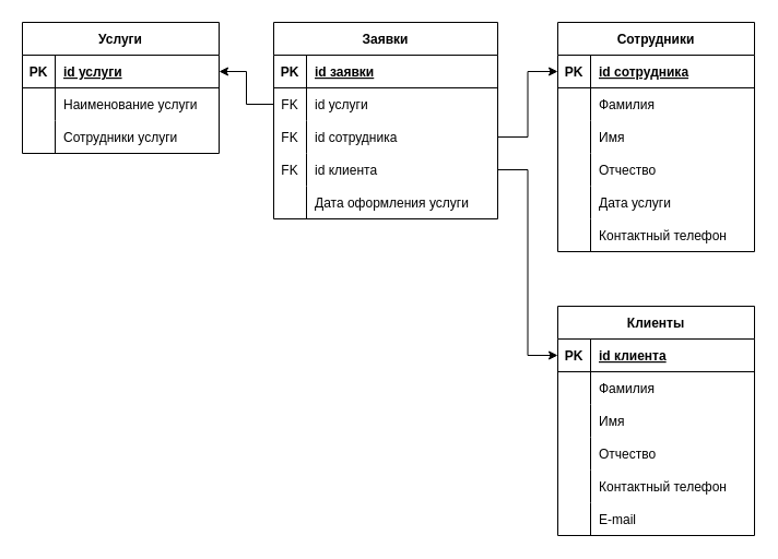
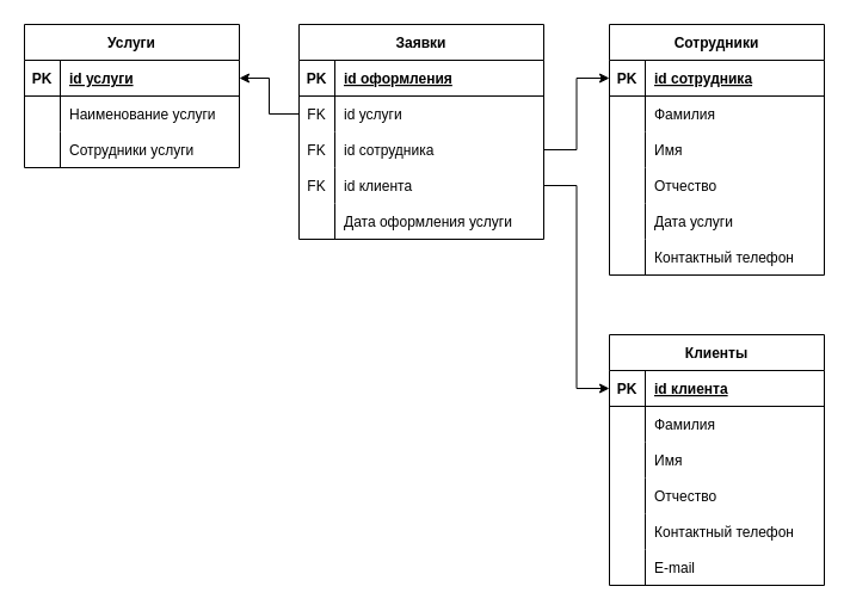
  <mxCell id="0" />
  <mxCell id="1" parent="0" />
  <mxCell id="2" value="Клиенты" style="shape=table;startSize=30;container=1;collapsible=1;childLayout=tableLayout;fixedRows=1;rowLines=0;fontStyle=1;align=center;resizeLast=1;" parent="1" vertex="1"><mxGeometry x="510" y="280" width="180" height="210" as="geometry" /></mxCell>
  <mxCell id="3" value="" style="shape=tableRow;horizontal=0;startSize=0;swimlaneHead=0;swimlaneBody=0;fillColor=none;collapsible=0;dropTarget=0;points=[[0,0.5],[1,0.5]];portConstraint=eastwest;top=0;left=0;right=0;bottom=1;" parent="2" vertex="1"><mxGeometry y="30" width="180" height="30" as="geometry" /></mxCell>
  <mxCell id="4" value="PK" style="shape=partialRectangle;connectable=0;fillColor=none;top=0;left=0;bottom=0;right=0;fontStyle=1;overflow=hidden;" parent="3" vertex="1"><mxGeometry width="30" height="30" as="geometry"><mxRectangle width="30" height="30" as="alternateBounds" /></mxGeometry></mxCell>
  <mxCell id="5" value="id клиента" style="shape=partialRectangle;connectable=0;fillColor=none;top=0;left=0;bottom=0;right=0;align=left;spacingLeft=6;fontStyle=5;overflow=hidden;" parent="3" vertex="1"><mxGeometry x="30" width="150" height="30" as="geometry"><mxRectangle width="150" height="30" as="alternateBounds" /></mxGeometry></mxCell>
  <mxCell id="6" value="" style="shape=tableRow;horizontal=0;startSize=0;swimlaneHead=0;swimlaneBody=0;fillColor=none;collapsible=0;dropTarget=0;points=[[0,0.5],[1,0.5]];portConstraint=eastwest;top=0;left=0;right=0;bottom=0;" parent="2" vertex="1"><mxGeometry y="60" width="180" height="30" as="geometry" /></mxCell>
  <mxCell id="7" value="" style="shape=partialRectangle;connectable=0;fillColor=none;top=0;left=0;bottom=0;right=0;editable=1;overflow=hidden;" parent="6" vertex="1"><mxGeometry width="30" height="30" as="geometry"><mxRectangle width="30" height="30" as="alternateBounds" /></mxGeometry></mxCell>
  <mxCell id="8" value="Фамилия" style="shape=partialRectangle;connectable=0;fillColor=none;top=0;left=0;bottom=0;right=0;align=left;spacingLeft=6;overflow=hidden;" parent="6" vertex="1"><mxGeometry x="30" width="150" height="30" as="geometry"><mxRectangle width="150" height="30" as="alternateBounds" /></mxGeometry></mxCell>
  <mxCell id="9" value="" style="shape=tableRow;horizontal=0;startSize=0;swimlaneHead=0;swimlaneBody=0;fillColor=none;collapsible=0;dropTarget=0;points=[[0,0.5],[1,0.5]];portConstraint=eastwest;top=0;left=0;right=0;bottom=0;" parent="2" vertex="1"><mxGeometry y="90" width="180" height="30" as="geometry" /></mxCell>
  <mxCell id="10" value="" style="shape=partialRectangle;connectable=0;fillColor=none;top=0;left=0;bottom=0;right=0;editable=1;overflow=hidden;" parent="9" vertex="1"><mxGeometry width="30" height="30" as="geometry"><mxRectangle width="30" height="30" as="alternateBounds" /></mxGeometry></mxCell>
  <mxCell id="11" value="Имя " style="shape=partialRectangle;connectable=0;fillColor=none;top=0;left=0;bottom=0;right=0;align=left;spacingLeft=6;overflow=hidden;" parent="9" vertex="1"><mxGeometry x="30" width="150" height="30" as="geometry"><mxRectangle width="150" height="30" as="alternateBounds" /></mxGeometry></mxCell>
  <mxCell id="12" value="" style="shape=tableRow;horizontal=0;startSize=0;swimlaneHead=0;swimlaneBody=0;fillColor=none;collapsible=0;dropTarget=0;points=[[0,0.5],[1,0.5]];portConstraint=eastwest;top=0;left=0;right=0;bottom=0;" parent="2" vertex="1"><mxGeometry y="120" width="180" height="30" as="geometry" /></mxCell>
  <mxCell id="13" value="" style="shape=partialRectangle;connectable=0;fillColor=none;top=0;left=0;bottom=0;right=0;editable=1;overflow=hidden;" parent="12" vertex="1"><mxGeometry width="30" height="30" as="geometry"><mxRectangle width="30" height="30" as="alternateBounds" /></mxGeometry></mxCell>
  <mxCell id="14" value="Отчество" style="shape=partialRectangle;connectable=0;fillColor=none;top=0;left=0;bottom=0;right=0;align=left;spacingLeft=6;overflow=hidden;" parent="12" vertex="1"><mxGeometry x="30" width="150" height="30" as="geometry"><mxRectangle width="150" height="30" as="alternateBounds" /></mxGeometry></mxCell>
  <mxCell id="15" value="" style="shape=tableRow;horizontal=0;startSize=0;swimlaneHead=0;swimlaneBody=0;fillColor=none;collapsible=0;dropTarget=0;points=[[0,0.5],[1,0.5]];portConstraint=eastwest;top=0;left=0;right=0;bottom=0;" vertex="1" parent="2"><mxGeometry y="150" width="180" height="30" as="geometry" /></mxCell>
  <mxCell id="16" value="" style="shape=partialRectangle;connectable=0;fillColor=none;top=0;left=0;bottom=0;right=0;editable=1;overflow=hidden;" vertex="1" parent="15"><mxGeometry width="30" height="30" as="geometry"><mxRectangle width="30" height="30" as="alternateBounds" /></mxGeometry></mxCell>
  <mxCell id="17" value="Контактный телефон" style="shape=partialRectangle;connectable=0;fillColor=none;top=0;left=0;bottom=0;right=0;align=left;spacingLeft=6;overflow=hidden;" vertex="1" parent="15"><mxGeometry x="30" width="150" height="30" as="geometry"><mxRectangle width="150" height="30" as="alternateBounds" /></mxGeometry></mxCell>
  <mxCell id="18" value="" style="shape=tableRow;horizontal=0;startSize=0;swimlaneHead=0;swimlaneBody=0;fillColor=none;collapsible=0;dropTarget=0;points=[[0,0.5],[1,0.5]];portConstraint=eastwest;top=0;left=0;right=0;bottom=0;" vertex="1" parent="2"><mxGeometry y="180" width="180" height="30" as="geometry" /></mxCell>
  <mxCell id="19" value="" style="shape=partialRectangle;connectable=0;fillColor=none;top=0;left=0;bottom=0;right=0;editable=1;overflow=hidden;" vertex="1" parent="18"><mxGeometry width="30" height="30" as="geometry"><mxRectangle width="30" height="30" as="alternateBounds" /></mxGeometry></mxCell>
  <mxCell id="20" value="E-mail" style="shape=partialRectangle;connectable=0;fillColor=none;top=0;left=0;bottom=0;right=0;align=left;spacingLeft=6;overflow=hidden;" vertex="1" parent="18"><mxGeometry x="30" width="150" height="30" as="geometry"><mxRectangle width="150" height="30" as="alternateBounds" /></mxGeometry></mxCell>
  <mxCell id="21" value="Услуги" style="shape=table;startSize=30;container=1;collapsible=1;childLayout=tableLayout;fixedRows=1;rowLines=0;fontStyle=1;align=center;resizeLast=1;" vertex="1" parent="1"><mxGeometry x="20" y="20" width="180" height="120" as="geometry" /></mxCell>
  <mxCell id="22" value="" style="shape=tableRow;horizontal=0;startSize=0;swimlaneHead=0;swimlaneBody=0;fillColor=none;collapsible=0;dropTarget=0;points=[[0,0.5],[1,0.5]];portConstraint=eastwest;top=0;left=0;right=0;bottom=1;" vertex="1" parent="21"><mxGeometry y="30" width="180" height="30" as="geometry" /></mxCell>
  <mxCell id="23" value="PK" style="shape=partialRectangle;connectable=0;fillColor=none;top=0;left=0;bottom=0;right=0;fontStyle=1;overflow=hidden;" vertex="1" parent="22"><mxGeometry width="30" height="30" as="geometry"><mxRectangle width="30" height="30" as="alternateBounds" /></mxGeometry></mxCell>
  <mxCell id="24" value="id услуги" style="shape=partialRectangle;connectable=0;fillColor=none;top=0;left=0;bottom=0;right=0;align=left;spacingLeft=6;fontStyle=5;overflow=hidden;" vertex="1" parent="22"><mxGeometry x="30" width="150" height="30" as="geometry"><mxRectangle width="150" height="30" as="alternateBounds" /></mxGeometry></mxCell>
  <mxCell id="25" value="" style="shape=tableRow;horizontal=0;startSize=0;swimlaneHead=0;swimlaneBody=0;fillColor=none;collapsible=0;dropTarget=0;points=[[0,0.5],[1,0.5]];portConstraint=eastwest;top=0;left=0;right=0;bottom=0;" vertex="1" parent="21"><mxGeometry y="60" width="180" height="30" as="geometry" /></mxCell>
  <mxCell id="26" value="" style="shape=partialRectangle;connectable=0;fillColor=none;top=0;left=0;bottom=0;right=0;editable=1;overflow=hidden;" vertex="1" parent="25"><mxGeometry width="30" height="30" as="geometry"><mxRectangle width="30" height="30" as="alternateBounds" /></mxGeometry></mxCell>
  <mxCell id="27" value="Наименование услуги" style="shape=partialRectangle;connectable=0;fillColor=none;top=0;left=0;bottom=0;right=0;align=left;spacingLeft=6;overflow=hidden;" vertex="1" parent="25"><mxGeometry x="30" width="150" height="30" as="geometry"><mxRectangle width="150" height="30" as="alternateBounds" /></mxGeometry></mxCell>
  <mxCell id="28" value="" style="shape=tableRow;horizontal=0;startSize=0;swimlaneHead=0;swimlaneBody=0;fillColor=none;collapsible=0;dropTarget=0;points=[[0,0.5],[1,0.5]];portConstraint=eastwest;top=0;left=0;right=0;bottom=0;" vertex="1" parent="21"><mxGeometry y="90" width="180" height="30" as="geometry" /></mxCell>
  <mxCell id="29" value="" style="shape=partialRectangle;connectable=0;fillColor=none;top=0;left=0;bottom=0;right=0;editable=1;overflow=hidden;" vertex="1" parent="28"><mxGeometry width="30" height="30" as="geometry"><mxRectangle width="30" height="30" as="alternateBounds" /></mxGeometry></mxCell>
  <mxCell id="30" value="Сотрудники услуги" style="shape=partialRectangle;connectable=0;fillColor=none;top=0;left=0;bottom=0;right=0;align=left;spacingLeft=6;overflow=hidden;" vertex="1" parent="28"><mxGeometry x="30" width="150" height="30" as="geometry"><mxRectangle width="150" height="30" as="alternateBounds" /></mxGeometry></mxCell>
  <mxCell id="31" value="Заявки" style="shape=table;startSize=30;container=1;collapsible=1;childLayout=tableLayout;fixedRows=1;rowLines=0;fontStyle=1;align=center;resizeLast=1;" vertex="1" parent="1"><mxGeometry x="250" y="20" width="205" height="180" as="geometry" /></mxCell>
  <mxCell id="32" value="" style="shape=tableRow;horizontal=0;startSize=0;swimlaneHead=0;swimlaneBody=0;fillColor=none;collapsible=0;dropTarget=0;points=[[0,0.5],[1,0.5]];portConstraint=eastwest;top=0;left=0;right=0;bottom=1;" vertex="1" parent="31"><mxGeometry y="30" width="205" height="30" as="geometry" /></mxCell>
  <mxCell id="33" value="PK" style="shape=partialRectangle;connectable=0;fillColor=none;top=0;left=0;bottom=0;right=0;fontStyle=1;overflow=hidden;" vertex="1" parent="32"><mxGeometry width="30" height="30" as="geometry"><mxRectangle width="30" height="30" as="alternateBounds" /></mxGeometry></mxCell>
- <mxCell id="34" value="id заявки" style="shape=partialRectangle;connectable=0;fillColor=none;top=0;left=0;bottom=0;right=0;align=left;spacingLeft=6;fontStyle=5;overflow=hidden;" vertex="1" parent="32"><mxGeometry x="30" width="175" height="30" as="geometry"><mxRectangle width="175" height="30" as="alternateBounds" /></mxGeometry></mxCell>
+ <mxCell id="34" value="id оформления" style="shape=partialRectangle;connectable=0;fillColor=none;top=0;left=0;bottom=0;right=0;align=left;spacingLeft=6;fontStyle=5;overflow=hidden;" vertex="1" parent="32"><mxGeometry x="30" width="175" height="30" as="geometry"><mxRectangle width="175" height="30" as="alternateBounds" /></mxGeometry></mxCell>
  <mxCell id="35" value="" style="shape=tableRow;horizontal=0;startSize=0;swimlaneHead=0;swimlaneBody=0;fillColor=none;collapsible=0;dropTarget=0;points=[[0,0.5],[1,0.5]];portConstraint=eastwest;top=0;left=0;right=0;bottom=0;swimlaneLine=1;" vertex="1" parent="31"><mxGeometry y="60" width="205" height="30" as="geometry" /></mxCell>
  <mxCell id="36" value="FK" style="shape=partialRectangle;connectable=0;fillColor=none;top=0;left=0;bottom=0;right=0;editable=1;overflow=hidden;" vertex="1" parent="35"><mxGeometry width="30" height="30" as="geometry"><mxRectangle width="30" height="30" as="alternateBounds" /></mxGeometry></mxCell>
  <mxCell id="37" value="id услуги" style="shape=partialRectangle;connectable=0;fillColor=none;top=0;left=0;bottom=0;right=0;align=left;spacingLeft=6;overflow=hidden;" vertex="1" parent="35"><mxGeometry x="30" width="175" height="30" as="geometry"><mxRectangle width="175" height="30" as="alternateBounds" /></mxGeometry></mxCell>
  <mxCell id="38" value="" style="shape=tableRow;horizontal=0;startSize=0;swimlaneHead=0;swimlaneBody=0;fillColor=none;collapsible=0;dropTarget=0;points=[[0,0.5],[1,0.5]];portConstraint=eastwest;top=0;left=0;right=0;bottom=0;" vertex="1" parent="31"><mxGeometry y="90" width="205" height="30" as="geometry" /></mxCell>
  <mxCell id="39" value="FK" style="shape=partialRectangle;connectable=0;fillColor=none;top=0;left=0;bottom=0;right=0;editable=1;overflow=hidden;" vertex="1" parent="38"><mxGeometry width="30" height="30" as="geometry"><mxRectangle width="30" height="30" as="alternateBounds" /></mxGeometry></mxCell>
  <mxCell id="40" value="id сотрудника" style="shape=partialRectangle;connectable=0;fillColor=none;top=0;left=0;bottom=0;right=0;align=left;spacingLeft=6;overflow=hidden;" vertex="1" parent="38"><mxGeometry x="30" width="175" height="30" as="geometry"><mxRectangle width="175" height="30" as="alternateBounds" /></mxGeometry></mxCell>
  <mxCell id="41" value="" style="shape=tableRow;horizontal=0;startSize=0;swimlaneHead=0;swimlaneBody=0;fillColor=none;collapsible=0;dropTarget=0;points=[[0,0.5],[1,0.5]];portConstraint=eastwest;top=0;left=0;right=0;bottom=0;" vertex="1" parent="31"><mxGeometry y="120" width="205" height="30" as="geometry" /></mxCell>
  <mxCell id="42" value="FK" style="shape=partialRectangle;connectable=0;fillColor=none;top=0;left=0;bottom=0;right=0;editable=1;overflow=hidden;" vertex="1" parent="41"><mxGeometry width="30" height="30" as="geometry"><mxRectangle width="30" height="30" as="alternateBounds" /></mxGeometry></mxCell>
  <mxCell id="43" value="id клиента" style="shape=partialRectangle;connectable=0;fillColor=none;top=0;left=0;bottom=0;right=0;align=left;spacingLeft=6;overflow=hidden;" vertex="1" parent="41"><mxGeometry x="30" width="175" height="30" as="geometry"><mxRectangle width="175" height="30" as="alternateBounds" /></mxGeometry></mxCell>
  <mxCell id="44" value="" style="shape=tableRow;horizontal=0;startSize=0;swimlaneHead=0;swimlaneBody=0;fillColor=none;collapsible=0;dropTarget=0;points=[[0,0.5],[1,0.5]];portConstraint=eastwest;top=0;left=0;right=0;bottom=0;" vertex="1" parent="31"><mxGeometry y="150" width="205" height="30" as="geometry" /></mxCell>
  <mxCell id="45" value="" style="shape=partialRectangle;connectable=0;fillColor=none;top=0;left=0;bottom=0;right=0;editable=1;overflow=hidden;" vertex="1" parent="44"><mxGeometry width="30" height="30" as="geometry"><mxRectangle width="30" height="30" as="alternateBounds" /></mxGeometry></mxCell>
  <mxCell id="46" value="Дата оформления услуги" style="shape=partialRectangle;connectable=0;fillColor=none;top=0;left=0;bottom=0;right=0;align=left;spacingLeft=6;overflow=hidden;" vertex="1" parent="44"><mxGeometry x="30" width="175" height="30" as="geometry"><mxRectangle width="175" height="30" as="alternateBounds" /></mxGeometry></mxCell>
  <mxCell id="47" value="Сотрудники" style="shape=table;startSize=30;container=1;collapsible=1;childLayout=tableLayout;fixedRows=1;rowLines=0;fontStyle=1;align=center;resizeLast=1;" vertex="1" parent="1"><mxGeometry x="510" y="20" width="180" height="210" as="geometry" /></mxCell>
  <mxCell id="48" value="" style="shape=tableRow;horizontal=0;startSize=0;swimlaneHead=0;swimlaneBody=0;fillColor=none;collapsible=0;dropTarget=0;points=[[0,0.5],[1,0.5]];portConstraint=eastwest;top=0;left=0;right=0;bottom=1;" vertex="1" parent="47"><mxGeometry y="30" width="180" height="30" as="geometry" /></mxCell>
  <mxCell id="49" value="PK" style="shape=partialRectangle;connectable=0;fillColor=none;top=0;left=0;bottom=0;right=0;fontStyle=1;overflow=hidden;" vertex="1" parent="48"><mxGeometry width="30" height="30" as="geometry"><mxRectangle width="30" height="30" as="alternateBounds" /></mxGeometry></mxCell>
  <mxCell id="50" value="id сотрудника" style="shape=partialRectangle;connectable=0;fillColor=none;top=0;left=0;bottom=0;right=0;align=left;spacingLeft=6;fontStyle=5;overflow=hidden;" vertex="1" parent="48"><mxGeometry x="30" width="150" height="30" as="geometry"><mxRectangle width="150" height="30" as="alternateBounds" /></mxGeometry></mxCell>
  <mxCell id="51" value="" style="shape=tableRow;horizontal=0;startSize=0;swimlaneHead=0;swimlaneBody=0;fillColor=none;collapsible=0;dropTarget=0;points=[[0,0.5],[1,0.5]];portConstraint=eastwest;top=0;left=0;right=0;bottom=0;" vertex="1" parent="47"><mxGeometry y="60" width="180" height="30" as="geometry" /></mxCell>
  <mxCell id="52" value="" style="shape=partialRectangle;connectable=0;fillColor=none;top=0;left=0;bottom=0;right=0;editable=1;overflow=hidden;" vertex="1" parent="51"><mxGeometry width="30" height="30" as="geometry"><mxRectangle width="30" height="30" as="alternateBounds" /></mxGeometry></mxCell>
  <mxCell id="53" value="Фамилия" style="shape=partialRectangle;connectable=0;fillColor=none;top=0;left=0;bottom=0;right=0;align=left;spacingLeft=6;overflow=hidden;" vertex="1" parent="51"><mxGeometry x="30" width="150" height="30" as="geometry"><mxRectangle width="150" height="30" as="alternateBounds" /></mxGeometry></mxCell>
  <mxCell id="54" value="" style="shape=tableRow;horizontal=0;startSize=0;swimlaneHead=0;swimlaneBody=0;fillColor=none;collapsible=0;dropTarget=0;points=[[0,0.5],[1,0.5]];portConstraint=eastwest;top=0;left=0;right=0;bottom=0;" vertex="1" parent="47"><mxGeometry y="90" width="180" height="30" as="geometry" /></mxCell>
  <mxCell id="55" value="" style="shape=partialRectangle;connectable=0;fillColor=none;top=0;left=0;bottom=0;right=0;editable=1;overflow=hidden;" vertex="1" parent="54"><mxGeometry width="30" height="30" as="geometry"><mxRectangle width="30" height="30" as="alternateBounds" /></mxGeometry></mxCell>
  <mxCell id="56" value="Имя " style="shape=partialRectangle;connectable=0;fillColor=none;top=0;left=0;bottom=0;right=0;align=left;spacingLeft=6;overflow=hidden;" vertex="1" parent="54"><mxGeometry x="30" width="150" height="30" as="geometry"><mxRectangle width="150" height="30" as="alternateBounds" /></mxGeometry></mxCell>
  <mxCell id="57" value="" style="shape=tableRow;horizontal=0;startSize=0;swimlaneHead=0;swimlaneBody=0;fillColor=none;collapsible=0;dropTarget=0;points=[[0,0.5],[1,0.5]];portConstraint=eastwest;top=0;left=0;right=0;bottom=0;" vertex="1" parent="47"><mxGeometry y="120" width="180" height="30" as="geometry" /></mxCell>
  <mxCell id="58" value="" style="shape=partialRectangle;connectable=0;fillColor=none;top=0;left=0;bottom=0;right=0;editable=1;overflow=hidden;" vertex="1" parent="57"><mxGeometry width="30" height="30" as="geometry"><mxRectangle width="30" height="30" as="alternateBounds" /></mxGeometry></mxCell>
  <mxCell id="59" value="Отчество" style="shape=partialRectangle;connectable=0;fillColor=none;top=0;left=0;bottom=0;right=0;align=left;spacingLeft=6;overflow=hidden;" vertex="1" parent="57"><mxGeometry x="30" width="150" height="30" as="geometry"><mxRectangle width="150" height="30" as="alternateBounds" /></mxGeometry></mxCell>
  <mxCell id="60" value="" style="shape=tableRow;horizontal=0;startSize=0;swimlaneHead=0;swimlaneBody=0;fillColor=none;collapsible=0;dropTarget=0;points=[[0,0.5],[1,0.5]];portConstraint=eastwest;top=0;left=0;right=0;bottom=0;" vertex="1" parent="47"><mxGeometry y="150" width="180" height="30" as="geometry" /></mxCell>
  <mxCell id="61" value="" style="shape=partialRectangle;connectable=0;fillColor=none;top=0;left=0;bottom=0;right=0;editable=1;overflow=hidden;" vertex="1" parent="60"><mxGeometry width="30" height="30" as="geometry"><mxRectangle width="30" height="30" as="alternateBounds" /></mxGeometry></mxCell>
  <mxCell id="62" value="Дата услуги" style="shape=partialRectangle;connectable=0;fillColor=none;top=0;left=0;bottom=0;right=0;align=left;spacingLeft=6;overflow=hidden;" vertex="1" parent="60"><mxGeometry x="30" width="150" height="30" as="geometry"><mxRectangle width="150" height="30" as="alternateBounds" /></mxGeometry></mxCell>
  <mxCell id="63" value="" style="shape=tableRow;horizontal=0;startSize=0;swimlaneHead=0;swimlaneBody=0;fillColor=none;collapsible=0;dropTarget=0;points=[[0,0.5],[1,0.5]];portConstraint=eastwest;top=0;left=0;right=0;bottom=0;" vertex="1" parent="47"><mxGeometry y="180" width="180" height="30" as="geometry" /></mxCell>
  <mxCell id="64" value="" style="shape=partialRectangle;connectable=0;fillColor=none;top=0;left=0;bottom=0;right=0;editable=1;overflow=hidden;" vertex="1" parent="63"><mxGeometry width="30" height="30" as="geometry"><mxRectangle width="30" height="30" as="alternateBounds" /></mxGeometry></mxCell>
  <mxCell id="65" value="Контактный телефон" style="shape=partialRectangle;connectable=0;fillColor=none;top=0;left=0;bottom=0;right=0;align=left;spacingLeft=6;overflow=hidden;" vertex="1" parent="63"><mxGeometry x="30" width="150" height="30" as="geometry"><mxRectangle width="150" height="30" as="alternateBounds" /></mxGeometry></mxCell>
  <mxCell id="66" style="edgeStyle=orthogonalEdgeStyle;rounded=0;orthogonalLoop=1;jettySize=auto;html=1;" edge="1" parent="1" source="35" target="22"><mxGeometry relative="1" as="geometry" /></mxCell>
  <mxCell id="67" style="edgeStyle=orthogonalEdgeStyle;rounded=0;orthogonalLoop=1;jettySize=auto;html=1;entryX=0;entryY=0.5;entryDx=0;entryDy=0;" edge="1" parent="1" source="38" target="48"><mxGeometry relative="1" as="geometry" /></mxCell>
  <mxCell id="68" style="edgeStyle=orthogonalEdgeStyle;rounded=0;orthogonalLoop=1;jettySize=auto;html=1;entryX=0;entryY=0.5;entryDx=0;entryDy=0;" edge="1" parent="1" source="41" target="3"><mxGeometry relative="1" as="geometry" /></mxCell>
